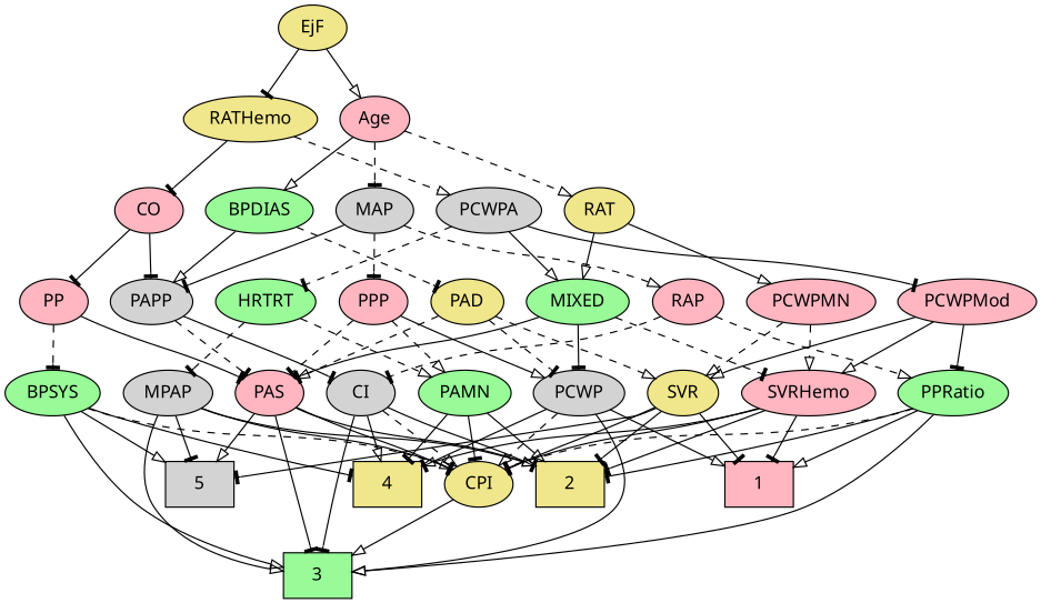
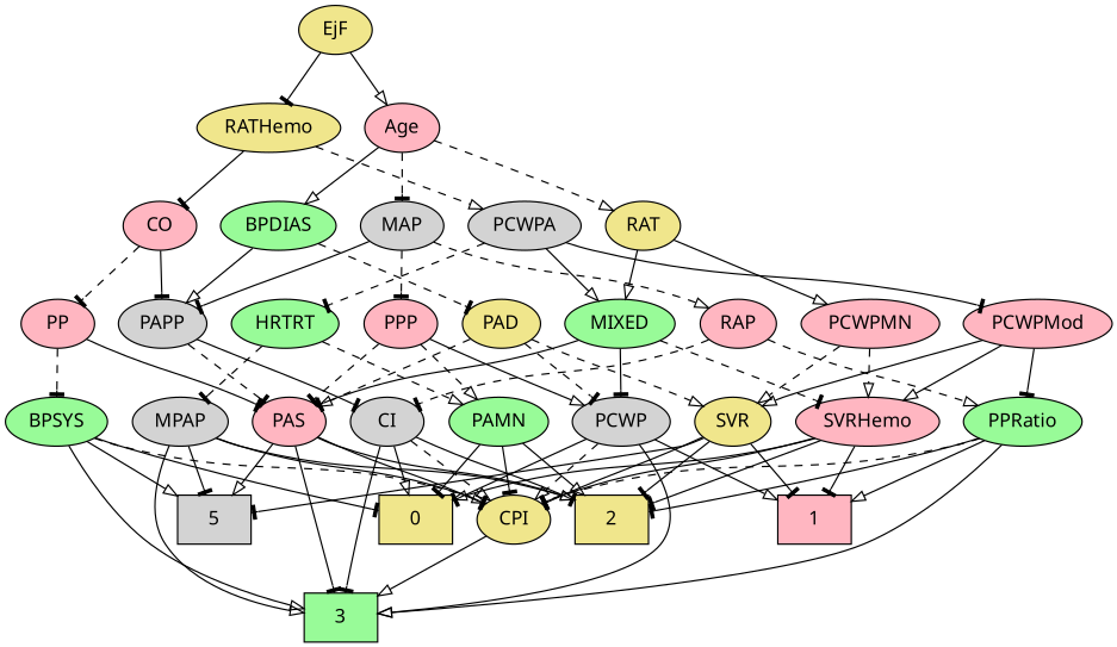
  strict digraph {
    fontname="Noto Sans"
    node [fillcolor=lightpink fontname="Noto Sans" style=filled]
    edge [arrowhead=tee fontname="Noto Sans" style=solid]
    1 [height=0.5 shape=box width=0.75]
    2 [fillcolor=khaki height=0.5 shape=box width=0.75]
    3 [fillcolor=palegreen height=0.5 shape=box width=0.75]
-   4 [fillcolor=khaki height=0.5 shape=box width=0.75]
+   4 [fillcolor=khaki height=0.5 shape=box width=0.75 label=0]
    5 [fillcolor=lightgrey height=0.5 shape=box width=0.75]
    Age [height=0.5 width=0.75]
    RAT [fillcolor=khaki height=0.5 width=0.75827]
    BPDIAS [fillcolor=palegreen height=0.5 width=1.1735]
    MAP [fillcolor=lightgrey height=0.5 width=0.84854]
    MIXED [fillcolor=palegreen height=0.5 width=1.1193]
    PCWPMN [height=0.5 width=1.3902]
    PAD [fillcolor=khaki height=0.5 width=0.79437]
    PAPP [fillcolor=lightgrey height=0.5 width=0.88464]
    RAP [height=0.5 width=0.77632]
    PPP [height=0.5 width=0.75]
    PAS [height=0.5 width=0.75]
    SVRHemo [height=0.5 width=1.3902]
    PCWP [fillcolor=lightgrey height=0.5 width=0.97491]
    SVR [fillcolor=khaki height=0.5 width=0.77632]
    CI [fillcolor=lightgrey height=0.5 width=0.75]
    PPRatio [fillcolor=palegreen height=0.5 width=1.1013]
    PAMN [fillcolor=palegreen height=0.5 width=1.011]
    EjF [fillcolor=khaki height=0.5 width=0.75]
    RATHemo [fillcolor=khaki height=0.5 width=1.3721]
    CO [height=0.5 width=0.75]
    PCWPA [fillcolor=lightgrey height=0.5 width=1.1555]
    PP [height=0.5 width=0.75]
    PCWPMod [height=0.5 width=1.4443]
    HRTRT [fillcolor=palegreen height=0.5 width=1.1013]
    CPI [fillcolor=khaki height=0.5 width=0.75]
    MPAP [fillcolor=lightgrey height=0.5 width=0.97491]
    BPSYS [fillcolor=palegreen height=0.5 width=1.0471]
    Age -> RAT [arrowhead=onormal style=dashed]
    Age -> BPDIAS [arrowhead=onormal]
    Age -> MAP [style=dashed]
    RAT -> MIXED [arrowhead=onormal]
    RAT -> PCWPMN [arrowhead=onormal]
    BPDIAS -> PAD [style=dashed]
    BPDIAS -> PAPP [arrowhead=onormal]
    MAP -> PAPP
    MAP -> RAP [arrowhead=onormal style=dashed]
    MAP -> PPP [style=dashed]
    MIXED -> PAS
    MIXED -> SVRHemo [style=dashed]
    MIXED -> PCWP
    PCWPMN -> SVRHemo [arrowhead=onormal style=dashed]
    PCWPMN -> SVR [arrowhead=onormal style=dashed]
    PAD -> PAS [arrowhead=onormal style=dashed]
    PAD -> PCWP [style=dashed]
    PAD -> SVR [arrowhead=onormal style=dashed]
    PAPP -> PAS [style=dashed]
    PAPP -> CI
    RAP -> CI [style=dashed]
    RAP -> PPRatio [arrowhead=onormal style=dashed]
    PPP -> PAS [style=dashed]
    PPP -> PCWP [arrowhead=onormal]
    PPP -> PAMN [arrowhead=onormal style=dashed]
    PAS -> 2 [arrowhead=onormal]
    PAS -> 3
    PAS -> 5 [arrowhead=onormal]
    PAS -> CPI
    SVRHemo -> 1
    SVRHemo -> 2
    SVRHemo -> 4 [arrowhead=onormal]
    SVRHemo -> CPI
    PCWP -> 1 [arrowhead=onormal]
    PCWP -> 3 [arrowhead=onormal]
    PCWP -> 4
    PCWP -> CPI [arrowhead=onormal style=dashed]
    SVR -> 1
    SVR -> 2
    SVR -> 5
    SVR -> CPI
    CI -> 2
    CI -> 3
    CI -> 4 [arrowhead=onormal]
    CI -> CPI [arrowhead=onormal style=dashed]
    PPRatio -> 1 [arrowhead=onormal]
    PPRatio -> 2
    PPRatio -> 3 [arrowhead=onormal]
    PPRatio -> CPI [style=dashed]
    PAMN -> 2 [arrowhead=onormal]
    PAMN -> 4
    PAMN -> CPI
    EjF -> Age [arrowhead=onormal]
    EjF -> RATHemo
    RATHemo -> CO
    RATHemo -> PCWPA [arrowhead=onormal style=dashed]
    CO -> PAPP
-   CO -> PP
+   CO -> PP [style=dashed]
    PCWPA -> MIXED [arrowhead=onormal]
    PCWPA -> PCWPMod
    PCWPA -> HRTRT [style=dashed]
    PP -> PAS
    PP -> BPSYS [style=dashed]
    PCWPMod -> SVRHemo [arrowhead=onormal]
    PCWPMod -> SVR [arrowhead=onormal]
    PCWPMod -> PPRatio
    HRTRT -> PAMN [arrowhead=onormal style=dashed]
    HRTRT -> MPAP [style=dashed]
    CPI -> 3 [arrowhead=onormal]
    MPAP -> 2 [arrowhead=onormal]
    MPAP -> 3 [arrowhead=onormal]
    MPAP -> 5
    MPAP -> CPI
    BPSYS -> 3 [arrowhead=onormal]
    BPSYS -> 4
    BPSYS -> 5 [arrowhead=onormal]
    BPSYS -> CPI [arrowhead=onormal style=dashed]
  }
